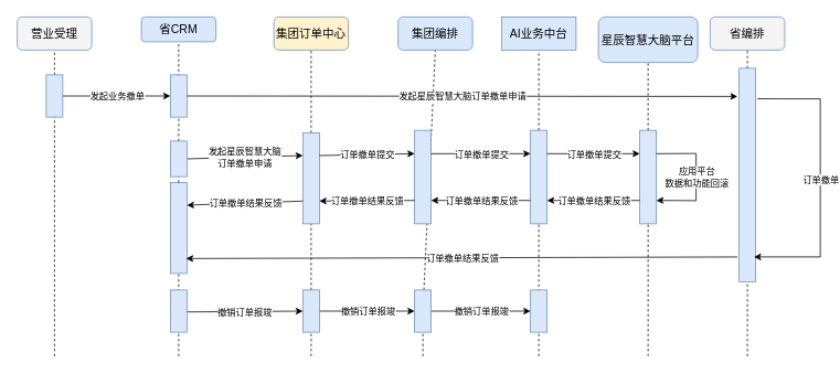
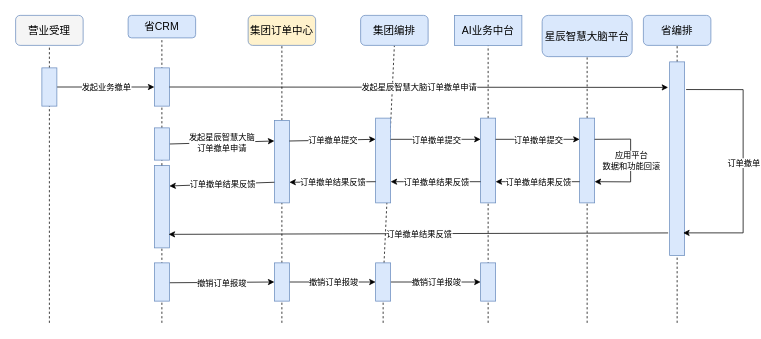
  <mxCell id="0" />
  <mxCell id="1" parent="0" />
  <mxCell id="2" value="" style="endArrow=none;dashed=1;html=1;rounded=0;entryX=0.5;entryY=1;entryDx=0;entryDy=0;" edge="1" parent="1" target="14" source="28"><mxGeometry width="50" height="50" relative="1" as="geometry"><mxPoint x="902" y="470" as="sourcePoint" /><mxPoint x="912" y="80" as="targetPoint" /></mxGeometry></mxCell>
  <mxCell id="3" value="" style="endArrow=none;dashed=1;html=1;rounded=0;entryX=0.5;entryY=1;entryDx=0;entryDy=0;" edge="1" parent="1" target="13" source="41"><mxGeometry width="50" height="50" relative="1" as="geometry"><mxPoint x="782" y="470" as="sourcePoint" /><mxPoint x="752" y="100" as="targetPoint" /></mxGeometry></mxCell>
  <mxCell id="4" value="" style="endArrow=none;dashed=1;html=1;rounded=0;entryX=0.5;entryY=1;entryDx=0;entryDy=0;" edge="1" parent="1" target="12" source="39"><mxGeometry width="50" height="50" relative="1" as="geometry"><mxPoint x="650" y="470" as="sourcePoint" /><mxPoint x="640" y="90" as="targetPoint" /></mxGeometry></mxCell>
  <mxCell id="5" value="" style="endArrow=none;dashed=1;html=1;rounded=0;entryX=0.5;entryY=1;entryDx=0;entryDy=0;" edge="1" parent="1" target="11" source="68"><mxGeometry width="50" height="50" relative="1" as="geometry"><mxPoint x="510" y="470" as="sourcePoint" /><mxPoint x="500" y="90" as="targetPoint" /></mxGeometry></mxCell>
  <mxCell id="6" value="" style="endArrow=none;dashed=1;html=1;rounded=0;entryX=0.5;entryY=1;entryDx=0;entryDy=0;" edge="1" parent="1" target="10" source="34"><mxGeometry width="50" height="50" relative="1" as="geometry"><mxPoint x="375" y="470" as="sourcePoint" /><mxPoint x="390" y="100" as="targetPoint" /></mxGeometry></mxCell>
  <mxCell id="7" value="" style="endArrow=none;dashed=1;html=1;rounded=0;entryX=0.5;entryY=1;entryDx=0;entryDy=0;" edge="1" parent="1" target="9" source="59"><mxGeometry width="50" height="50" relative="1" as="geometry"><mxPoint x="215" y="470" as="sourcePoint" /><mxPoint x="550" y="90" as="targetPoint" /></mxGeometry></mxCell>
  <mxCell id="8" value="" style="endArrow=none;dashed=1;html=1;rounded=0;entryX=0.5;entryY=1;entryDx=0;entryDy=0;" edge="1" parent="1" target="18" source="26"><mxGeometry width="50" height="50" relative="1" as="geometry"><mxPoint x="65" y="470" as="sourcePoint" /><mxPoint x="55" y="100" as="targetPoint" /></mxGeometry></mxCell>
  <mxCell id="9" value="&lt;font style=&quot;font-size: 14px;&quot;&gt;省CRM&lt;/font&gt;" style="rounded=1;whiteSpace=wrap;html=1;fillColor=#dae8fc;strokeColor=#6c8ebf;" vertex="1" parent="1"><mxGeometry x="170" y="20" width="90" height="30" as="geometry" /></mxCell>
  <mxCell id="10" value="&lt;font style=&quot;font-size: 14px;&quot;&gt;集团订单中心&lt;/font&gt;" style="rounded=1;whiteSpace=wrap;html=1;fillColor=#fff2cc;strokeColor=#6c8ebf;" vertex="1" parent="1"><mxGeometry x="330" y="20" width="90" height="40" as="geometry" /></mxCell>
  <mxCell id="11" value="&lt;font style=&quot;font-size: 14px;&quot;&gt;集团编排&lt;/font&gt;" style="rounded=1;whiteSpace=wrap;html=1;fillColor=#dae8fc;strokeColor=#6c8ebf;" vertex="1" parent="1"><mxGeometry x="480" y="20" width="90" height="40" as="geometry" /></mxCell>
  <mxCell id="12" value="&lt;font style=&quot;font-size: 14px;&quot;&gt;AI业务中台&lt;/font&gt;" style="whiteSpace=wrap;html=1;fillColor=#dae8fc;strokeColor=#6c8ebf;rounded=0;" vertex="1" parent="1"><mxGeometry x="605" y="20" width="90" height="40" as="geometry" /></mxCell>
  <mxCell id="13" value="&lt;font style=&quot;font-size: 14px;&quot;&gt;星辰智慧大脑平台&lt;/font&gt;" style="rounded=1;whiteSpace=wrap;html=1;fillColor=#dae8fc;strokeColor=#6c8ebf;" vertex="1" parent="1"><mxGeometry x="722" y="20" width="120" height="55" as="geometry" /></mxCell>
- <mxCell id="14" value="&lt;font style=&quot;font-size: 14px;&quot;&gt;省编排&lt;/font&gt;" style="rounded=1;whiteSpace=wrap;html=1;fillColor=#f5f5f5;strokeColor=#6c8ebf;" vertex="1" parent="1"><mxGeometry x="857" y="20" width="90" height="40" as="geometry" /></mxCell>
+ <mxCell id="14" value="&lt;font style=&quot;font-size: 14px;&quot;&gt;省编排&lt;/font&gt;" style="rounded=1;whiteSpace=wrap;html=1;fillColor=#dae8fc;strokeColor=#6c8ebf;" vertex="1" parent="1"><mxGeometry x="857" y="20" width="90" height="40" as="geometry" /></mxCell>
  <mxCell id="15" value="" style="rounded=0;whiteSpace=wrap;html=1;fillColor=#dae8fc;strokeColor=#6c8ebf;" vertex="1" parent="1"><mxGeometry x="205" y="90" width="20" height="51" as="geometry" /></mxCell>
  <mxCell id="16" value="" style="endArrow=classic;html=1;rounded=0;entryX=0;entryY=0.5;entryDx=0;entryDy=0;exitX=1;exitY=0.5;exitDx=0;exitDy=0;" edge="1" parent="1" source="26" target="15"><mxGeometry relative="1" as="geometry"><mxPoint x="75" y="91" as="sourcePoint" /><mxPoint x="215" y="130" as="targetPoint" /></mxGeometry></mxCell>
  <mxCell id="17" value="发起业务撤单" style="edgeLabel;resizable=0;html=1;align=center;verticalAlign=middle;" connectable="0" vertex="1" parent="16"><mxGeometry relative="1" as="geometry" /></mxCell>
  <mxCell id="18" value="&lt;font style=&quot;font-size: 14px;&quot;&gt;营业受理&lt;/font&gt;" style="rounded=1;whiteSpace=wrap;html=1;fillColor=#f5f5f5;strokeColor=#6c8ebf;" vertex="1" parent="1"><mxGeometry x="20" y="20" width="90" height="40" as="geometry" /></mxCell>
  <mxCell id="19" value="" style="endArrow=classic;html=1;rounded=0;exitX=1;exitY=0.678;exitDx=0;exitDy=0;entryX=0;entryY=0.5;entryDx=0;entryDy=0;exitPerimeter=0;" edge="1" parent="1"><mxGeometry relative="1" as="geometry"><mxPoint x="225" y="376.52" as="sourcePoint" /><mxPoint x="365" y="375.5" as="targetPoint" /></mxGeometry></mxCell>
  <mxCell id="20" value="撤销订单报竣" style="edgeLabel;resizable=0;html=1;align=center;verticalAlign=middle;" connectable="0" vertex="1" parent="19"><mxGeometry relative="1" as="geometry" /></mxCell>
  <mxCell id="21" value="" style="endArrow=classic;html=1;rounded=0;exitX=1;exitY=0.5;exitDx=0;exitDy=0;" edge="1" parent="1"><mxGeometry relative="1" as="geometry"><mxPoint x="385" y="375.5" as="sourcePoint" /><mxPoint x="500" y="375.5" as="targetPoint" /></mxGeometry></mxCell>
  <mxCell id="22" value="撤销订单报竣" style="edgeLabel;resizable=0;html=1;align=center;verticalAlign=middle;" connectable="0" vertex="1" parent="21"><mxGeometry relative="1" as="geometry" /></mxCell>
  <mxCell id="23" value="" style="endArrow=classic;html=1;rounded=0;exitX=1;exitY=0.5;exitDx=0;exitDy=0;entryX=0;entryY=0.5;entryDx=0;entryDy=0;" edge="1" parent="1"><mxGeometry relative="1" as="geometry"><mxPoint x="520" y="375.5" as="sourcePoint" /><mxPoint x="640" y="375.5" as="targetPoint" /></mxGeometry></mxCell>
  <mxCell id="24" value="撤销订单报竣" style="edgeLabel;resizable=0;html=1;align=center;verticalAlign=middle;" connectable="0" vertex="1" parent="23"><mxGeometry relative="1" as="geometry" /></mxCell>
  <mxCell id="25" value="" style="endArrow=none;dashed=1;html=1;rounded=0;entryX=0.5;entryY=1;entryDx=0;entryDy=0;" edge="1" parent="1" target="26"><mxGeometry width="50" height="50" relative="1" as="geometry"><mxPoint x="65" y="430" as="sourcePoint" /><mxPoint x="65" y="60" as="targetPoint" /></mxGeometry></mxCell>
  <mxCell id="26" value="" style="rounded=0;whiteSpace=wrap;html=1;fillColor=#dae8fc;strokeColor=#6c8ebf;" vertex="1" parent="1"><mxGeometry x="55" y="90" width="20" height="51" as="geometry" /></mxCell>
  <mxCell id="27" value="" style="endArrow=none;dashed=1;html=1;rounded=0;entryX=0.5;entryY=1;entryDx=0;entryDy=0;" edge="1" parent="1" target="28"><mxGeometry width="50" height="50" relative="1" as="geometry"><mxPoint x="902" y="430" as="sourcePoint" /><mxPoint x="902" y="60" as="targetPoint" /></mxGeometry></mxCell>
  <mxCell id="28" value="" style="rounded=0;whiteSpace=wrap;html=1;fillColor=#dae8fc;strokeColor=#6c8ebf;" vertex="1" parent="1"><mxGeometry x="892" y="82" width="20" height="258" as="geometry" /></mxCell>
  <mxCell id="29" value="" style="endArrow=classic;html=1;rounded=0;exitX=1;exitY=0.5;exitDx=0;exitDy=0;entryX=-0.1;entryY=0.132;entryDx=0;entryDy=0;entryPerimeter=0;" edge="1" parent="1" source="15" target="28"><mxGeometry relative="1" as="geometry"><mxPoint x="350" y="140" as="sourcePoint" /><mxPoint x="890" y="116" as="targetPoint" /></mxGeometry></mxCell>
  <mxCell id="30" value="发起星辰智慧大脑订单撤单申请" style="edgeLabel;resizable=0;html=1;align=center;verticalAlign=middle;" connectable="0" vertex="1" parent="29"><mxGeometry relative="1" as="geometry" /></mxCell>
  <mxCell id="31" value="" style="endArrow=classic;html=1;rounded=0;exitX=1;exitY=0.5;exitDx=0;exitDy=0;entryX=0;entryY=0.25;entryDx=0;entryDy=0;" edge="1" parent="1" source="59" target="34"><mxGeometry relative="1" as="geometry"><mxPoint x="250" y="180" as="sourcePoint" /><mxPoint x="300" y="185" as="targetPoint" /></mxGeometry></mxCell>
  <mxCell id="32" value="发起星辰智慧大脑&lt;br&gt;订单撤单申请" style="edgeLabel;resizable=0;html=1;align=center;verticalAlign=middle;" connectable="0" vertex="1" parent="31"><mxGeometry relative="1" as="geometry" /></mxCell>
  <mxCell id="33" value="" style="endArrow=none;dashed=1;html=1;rounded=0;entryX=0.5;entryY=1;entryDx=0;entryDy=0;" edge="1" parent="1" source="66" target="34"><mxGeometry width="50" height="50" relative="1" as="geometry"><mxPoint x="375" y="470" as="sourcePoint" /><mxPoint x="375" y="60" as="targetPoint" /></mxGeometry></mxCell>
  <mxCell id="34" value="" style="rounded=0;whiteSpace=wrap;html=1;fillColor=#dae8fc;strokeColor=#6c8ebf;" vertex="1" parent="1"><mxGeometry x="365" y="160" width="20" height="110" as="geometry" /></mxCell>
  <mxCell id="35" value="" style="endArrow=classic;html=1;rounded=0;exitX=1;exitY=0.25;exitDx=0;exitDy=0;entryX=0;entryY=0.25;entryDx=0;entryDy=0;" edge="1" parent="1" source="34" target="37"><mxGeometry relative="1" as="geometry"><mxPoint x="404" y="190" as="sourcePoint" /><mxPoint x="490" y="185" as="targetPoint" /></mxGeometry></mxCell>
  <mxCell id="36" value="订单撤单提交" style="edgeLabel;resizable=0;html=1;align=center;verticalAlign=middle;" connectable="0" vertex="1" parent="35"><mxGeometry relative="1" as="geometry" /></mxCell>
  <mxCell id="37" value="" style="rounded=0;whiteSpace=wrap;html=1;fillColor=#dae8fc;strokeColor=#6c8ebf;" vertex="1" parent="1"><mxGeometry x="500" y="157" width="20" height="113" as="geometry" /></mxCell>
  <mxCell id="38" value="" style="endArrow=none;dashed=1;html=1;rounded=0;entryX=0.5;entryY=1;entryDx=0;entryDy=0;" edge="1" parent="1" target="39"><mxGeometry width="50" height="50" relative="1" as="geometry"><mxPoint x="650" y="430" as="sourcePoint" /><mxPoint x="650" y="60" as="targetPoint" /></mxGeometry></mxCell>
  <mxCell id="39" value="" style="rounded=0;whiteSpace=wrap;html=1;fillColor=#dae8fc;strokeColor=#6c8ebf;" vertex="1" parent="1"><mxGeometry x="640" y="157" width="20" height="113" as="geometry" /></mxCell>
  <mxCell id="40" value="" style="endArrow=none;dashed=1;html=1;rounded=0;entryX=0.5;entryY=1;entryDx=0;entryDy=0;" edge="1" parent="1" target="41"><mxGeometry width="50" height="50" relative="1" as="geometry"><mxPoint x="782" y="430" as="sourcePoint" /><mxPoint x="782" y="60" as="targetPoint" /></mxGeometry></mxCell>
  <mxCell id="41" value="" style="rounded=0;whiteSpace=wrap;html=1;fillColor=#dae8fc;strokeColor=#6c8ebf;" vertex="1" parent="1"><mxGeometry x="772" y="157" width="20" height="113" as="geometry" /></mxCell>
  <mxCell id="42" value="" style="endArrow=classic;html=1;rounded=0;exitX=1;exitY=0.25;exitDx=0;exitDy=0;entryX=0;entryY=0.25;entryDx=0;entryDy=0;" edge="1" parent="1" source="37" target="39"><mxGeometry relative="1" as="geometry"><mxPoint x="525" y="180" as="sourcePoint" /><mxPoint x="640" y="180" as="targetPoint" /></mxGeometry></mxCell>
  <mxCell id="43" value="订单撤单提交" style="edgeLabel;resizable=0;html=1;align=center;verticalAlign=middle;" connectable="0" vertex="1" parent="42"><mxGeometry relative="1" as="geometry" /></mxCell>
  <mxCell id="44" value="" style="endArrow=classic;html=1;rounded=0;exitX=1;exitY=0.25;exitDx=0;exitDy=0;entryX=0;entryY=0.25;entryDx=0;entryDy=0;" edge="1" parent="1" source="39" target="41"><mxGeometry relative="1" as="geometry"><mxPoint x="690" y="195" as="sourcePoint" /><mxPoint x="810" y="195" as="targetPoint" /></mxGeometry></mxCell>
  <mxCell id="45" value="订单撤单提交" style="edgeLabel;resizable=0;html=1;align=center;verticalAlign=middle;" connectable="0" vertex="1" parent="44"><mxGeometry relative="1" as="geometry" /></mxCell>
  <mxCell id="46" value="" style="endArrow=classic;html=1;rounded=0;exitX=1;exitY=0.25;exitDx=0;exitDy=0;entryX=1;entryY=0.75;entryDx=0;entryDy=0;" edge="1" parent="1" source="41" target="41"><mxGeometry relative="1" as="geometry"><mxPoint x="800" y="195" as="sourcePoint" /><mxPoint x="912" y="195" as="targetPoint" /><Array as="points"><mxPoint x="840" y="185" /><mxPoint x="840" y="242" /></Array></mxGeometry></mxCell>
  <mxCell id="47" value="应用平台&lt;br&gt;数据和功能回滚" style="edgeLabel;resizable=0;html=1;align=center;verticalAlign=middle;" connectable="0" vertex="1" parent="46"><mxGeometry relative="1" as="geometry" /></mxCell>
  <mxCell id="48" value="" style="endArrow=classic;html=1;rounded=0;exitX=0;exitY=0.75;exitDx=0;exitDy=0;entryX=1;entryY=0.75;entryDx=0;entryDy=0;" edge="1" parent="1" source="41" target="39"><mxGeometry relative="1" as="geometry"><mxPoint x="670" y="195" as="sourcePoint" /><mxPoint x="782" y="195" as="targetPoint" /></mxGeometry></mxCell>
  <mxCell id="49" value="订单撤单结果反馈" style="edgeLabel;resizable=0;html=1;align=center;verticalAlign=middle;" connectable="0" vertex="1" parent="48"><mxGeometry relative="1" as="geometry" /></mxCell>
  <mxCell id="50" value="" style="endArrow=classic;html=1;rounded=0;exitX=0;exitY=0.75;exitDx=0;exitDy=0;entryX=1;entryY=0.75;entryDx=0;entryDy=0;" edge="1" parent="1" source="39" target="37"><mxGeometry relative="1" as="geometry"><mxPoint x="622" y="240" as="sourcePoint" /><mxPoint x="510" y="240" as="targetPoint" /></mxGeometry></mxCell>
  <mxCell id="51" value="订单撤单结果反馈" style="edgeLabel;resizable=0;html=1;align=center;verticalAlign=middle;" connectable="0" vertex="1" parent="50"><mxGeometry relative="1" as="geometry" /></mxCell>
  <mxCell id="52" value="" style="endArrow=classic;html=1;rounded=0;exitX=0;exitY=0.75;exitDx=0;exitDy=0;entryX=1;entryY=0.75;entryDx=0;entryDy=0;" edge="1" parent="1" source="37" target="34"><mxGeometry relative="1" as="geometry"><mxPoint x="485" y="240" as="sourcePoint" /><mxPoint x="365" y="240" as="targetPoint" /></mxGeometry></mxCell>
  <mxCell id="53" value="订单撤单结果反馈" style="edgeLabel;resizable=0;html=1;align=center;verticalAlign=middle;" connectable="0" vertex="1" parent="52"><mxGeometry relative="1" as="geometry" /></mxCell>
  <mxCell id="54" value="" style="endArrow=classic;html=1;rounded=0;exitX=0;exitY=0.75;exitDx=0;exitDy=0;entryX=1;entryY=0.25;entryDx=0;entryDy=0;" edge="1" parent="1" source="34" target="57"><mxGeometry relative="1" as="geometry"><mxPoint x="330" y="250" as="sourcePoint" /><mxPoint x="215" y="250" as="targetPoint" /></mxGeometry></mxCell>
  <mxCell id="55" value="订单撤单结果反馈" style="edgeLabel;resizable=0;html=1;align=center;verticalAlign=middle;" connectable="0" vertex="1" parent="54"><mxGeometry relative="1" as="geometry" /></mxCell>
  <mxCell id="56" value="" style="endArrow=none;dashed=1;html=1;rounded=0;entryX=0.5;entryY=1;entryDx=0;entryDy=0;" edge="1" parent="1" target="57"><mxGeometry width="50" height="50" relative="1" as="geometry"><mxPoint x="215" y="430" as="sourcePoint" /><mxPoint x="215" y="60" as="targetPoint" /></mxGeometry></mxCell>
  <mxCell id="57" value="" style="rounded=0;whiteSpace=wrap;html=1;fillColor=#dae8fc;strokeColor=#6c8ebf;" vertex="1" parent="1"><mxGeometry x="205" y="220" width="20" height="110" as="geometry" /></mxCell>
  <mxCell id="58" value="" style="endArrow=none;dashed=1;html=1;rounded=0;entryX=0.5;entryY=1;entryDx=0;entryDy=0;" edge="1" parent="1" source="57" target="59"><mxGeometry width="50" height="50" relative="1" as="geometry"><mxPoint x="215" y="220" as="sourcePoint" /><mxPoint x="215" y="60" as="targetPoint" /></mxGeometry></mxCell>
  <mxCell id="59" value="" style="rounded=0;whiteSpace=wrap;html=1;fillColor=#dae8fc;strokeColor=#6c8ebf;" vertex="1" parent="1"><mxGeometry x="205" y="170" width="20" height="43" as="geometry" /></mxCell>
  <mxCell id="60" value="" style="endArrow=classic;html=1;rounded=0;exitX=-0.1;exitY=0.884;exitDx=0;exitDy=0;exitPerimeter=0;entryX=0.95;entryY=0.836;entryDx=0;entryDy=0;entryPerimeter=0;" edge="1" parent="1" source="28" target="57"><mxGeometry relative="1" as="geometry"><mxPoint x="890" y="300" as="sourcePoint" /><mxPoint x="230" y="310" as="targetPoint" /></mxGeometry></mxCell>
  <mxCell id="61" value="订单撤单结果反馈" style="edgeLabel;resizable=0;html=1;align=center;verticalAlign=middle;" connectable="0" vertex="1" parent="60"><mxGeometry relative="1" as="geometry" /></mxCell>
  <mxCell id="62" value="" style="endArrow=classic;html=1;rounded=0;exitX=1.1;exitY=0.143;exitDx=0;exitDy=0;exitPerimeter=0;" edge="1" parent="1" source="28"><mxGeometry relative="1" as="geometry"><mxPoint x="930" y="190" as="sourcePoint" /><mxPoint x="910" y="310" as="targetPoint" /><Array as="points"><mxPoint x="990" y="119" /><mxPoint x="990" y="310" /></Array></mxGeometry></mxCell>
  <mxCell id="63" value="订单撤单" style="edgeLabel;resizable=0;html=1;align=center;verticalAlign=middle;" connectable="0" vertex="1" parent="62"><mxGeometry relative="1" as="geometry" /></mxCell>
  <mxCell id="64" value="" style="rounded=0;whiteSpace=wrap;html=1;fillColor=#dae8fc;strokeColor=#6c8ebf;" vertex="1" parent="1"><mxGeometry x="205" y="350" width="20" height="51" as="geometry" /></mxCell>
  <mxCell id="65" value="" style="endArrow=none;dashed=1;html=1;rounded=0;entryX=0.5;entryY=1;entryDx=0;entryDy=0;" edge="1" parent="1" target="66"><mxGeometry width="50" height="50" relative="1" as="geometry"><mxPoint x="375" y="430" as="sourcePoint" /><mxPoint x="375" y="270" as="targetPoint" /></mxGeometry></mxCell>
  <mxCell id="66" value="" style="rounded=0;whiteSpace=wrap;html=1;fillColor=#dae8fc;strokeColor=#6c8ebf;" vertex="1" parent="1"><mxGeometry x="365" y="350" width="20" height="51" as="geometry" /></mxCell>
  <mxCell id="67" value="" style="endArrow=none;dashed=1;html=1;rounded=0;entryX=0.5;entryY=1;entryDx=0;entryDy=0;" edge="1" parent="1" target="68"><mxGeometry width="50" height="50" relative="1" as="geometry"><mxPoint x="510" y="430" as="sourcePoint" /><mxPoint x="510" y="60" as="targetPoint" /></mxGeometry></mxCell>
  <mxCell id="68" value="" style="rounded=0;whiteSpace=wrap;html=1;fillColor=#dae8fc;strokeColor=#6c8ebf;" vertex="1" parent="1"><mxGeometry x="500" y="350" width="20" height="51" as="geometry" /></mxCell>
  <mxCell id="69" value="" style="rounded=0;whiteSpace=wrap;html=1;fillColor=#dae8fc;strokeColor=#6c8ebf;" vertex="1" parent="1"><mxGeometry x="640" y="350" width="20" height="51" as="geometry" /></mxCell>
